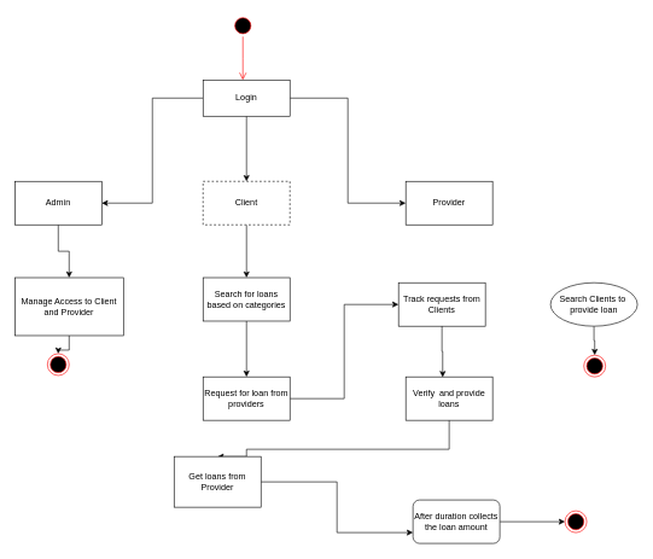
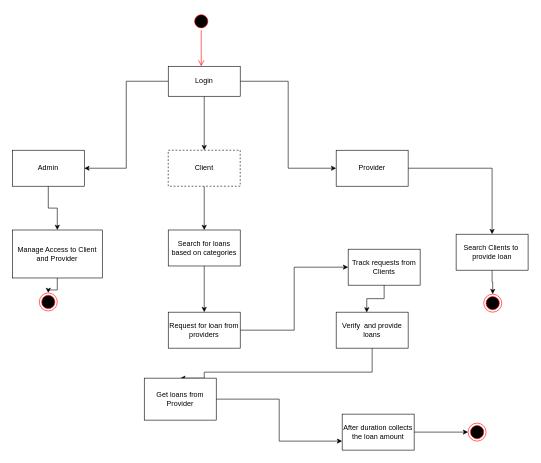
  <mxCell id="0" />
  <mxCell id="1" parent="0" />
  <mxCell id="2" style="edgeStyle=orthogonalEdgeStyle;rounded=0;orthogonalLoop=1;jettySize=auto;html=1;entryX=0.5;entryY=0;entryDx=0;entryDy=0;" parent="1" source="5" target="9" edge="1"><mxGeometry relative="1" as="geometry" /></mxCell>
  <mxCell id="3" style="edgeStyle=orthogonalEdgeStyle;rounded=0;orthogonalLoop=1;jettySize=auto;html=1;entryX=0;entryY=0.5;entryDx=0;entryDy=0;" parent="1" source="5" target="11" edge="1"><mxGeometry relative="1" as="geometry" /></mxCell>
  <mxCell id="4" style="edgeStyle=orthogonalEdgeStyle;rounded=0;orthogonalLoop=1;jettySize=auto;html=1;entryX=1;entryY=0.5;entryDx=0;entryDy=0;" parent="1" source="5" target="7" edge="1"><mxGeometry relative="1" as="geometry" /></mxCell>
  <mxCell id="5" value="Login" style="rounded=0;whiteSpace=wrap;html=1;" parent="1" vertex="1"><mxGeometry x="280" y="110" width="120" height="50" as="geometry" /></mxCell>
  <mxCell id="6" style="edgeStyle=orthogonalEdgeStyle;rounded=0;orthogonalLoop=1;jettySize=auto;html=1;entryX=0.5;entryY=0;entryDx=0;entryDy=0;" parent="1" source="7" target="13" edge="1"><mxGeometry relative="1" as="geometry" /></mxCell>
  <mxCell id="7" value="Admin" style="rounded=0;whiteSpace=wrap;html=1;" parent="1" vertex="1"><mxGeometry x="20" y="250" width="120" height="60" as="geometry" /></mxCell>
  <mxCell id="8" style="edgeStyle=orthogonalEdgeStyle;rounded=0;orthogonalLoop=1;jettySize=auto;html=1;" parent="1" source="9" target="17" edge="1"><mxGeometry relative="1" as="geometry" /></mxCell>
  <mxCell id="9" value="Client" style="rounded=0;whiteSpace=wrap;html=1;dashed=1;" parent="1" vertex="1"><mxGeometry x="280" y="250" width="120" height="60" as="geometry" /></mxCell>
+ <mxCell id="10" style="edgeStyle=orthogonalEdgeStyle;rounded=0;orthogonalLoop=1;jettySize=auto;html=1;entryX=0.5;entryY=0;entryDx=0;entryDy=0;" parent="1" source="11" target="27" edge="1"><mxGeometry relative="1" as="geometry" /></mxCell>
  <mxCell id="11" value="Provider" style="rounded=0;whiteSpace=wrap;html=1;" parent="1" vertex="1"><mxGeometry x="560" y="250" width="120" height="60" as="geometry" /></mxCell>
  <mxCell id="12" value="" style="edgeStyle=orthogonalEdgeStyle;rounded=0;orthogonalLoop=1;jettySize=auto;html=1;" edge="1" parent="1" source="13" target="30"><mxGeometry relative="1" as="geometry" /></mxCell>
  <mxCell id="13" value="Manage Access to Client and Provider" style="rounded=0;whiteSpace=wrap;html=1;" parent="1" vertex="1"><mxGeometry x="20" y="383" width="150" height="80" as="geometry" /></mxCell>
  <mxCell id="14" style="edgeStyle=orthogonalEdgeStyle;rounded=0;orthogonalLoop=1;jettySize=auto;html=1;entryX=0;entryY=0.5;entryDx=0;entryDy=0;" parent="1" source="15" target="18" edge="1"><mxGeometry relative="1" as="geometry" /></mxCell>
  <mxCell id="15" value="Request for loan from providers" style="rounded=0;whiteSpace=wrap;html=1;" parent="1" vertex="1"><mxGeometry x="280" y="520" width="120" height="60" as="geometry" /></mxCell>
  <mxCell id="16" style="edgeStyle=orthogonalEdgeStyle;rounded=0;orthogonalLoop=1;jettySize=auto;html=1;entryX=0.5;entryY=0;entryDx=0;entryDy=0;" parent="1" source="17" target="15" edge="1"><mxGeometry relative="1" as="geometry" /></mxCell>
  <mxCell id="17" value="Search for loans based on categories" style="rounded=0;whiteSpace=wrap;html=1;" parent="1" vertex="1"><mxGeometry x="280" y="383" width="120" height="60" as="geometry" /></mxCell>
- <mxCell id="18" value="Track requests from Clients" style="rounded=0;whiteSpace=wrap;html=1;" parent="1" vertex="1"><mxGeometry x="550" y="390" width="120" height="60" as="geometry" /></mxCell>
+ <mxCell id="18" value="Track requests from Clients" style="rounded=0;whiteSpace=wrap;html=1;" parent="1" vertex="1"><mxGeometry x="580" y="415" width="120" height="60" as="geometry" /></mxCell>
  <mxCell id="19" style="edgeStyle=orthogonalEdgeStyle;rounded=0;orthogonalLoop=1;jettySize=auto;html=1;entryX=0.5;entryY=0;entryDx=0;entryDy=0;" parent="1" source="20" target="24" edge="1"><mxGeometry relative="1" as="geometry"><Array as="points"><mxPoint x="620" y="620" /><mxPoint x="340" y="620" /></Array></mxGeometry></mxCell>
  <mxCell id="20" value="Verify&amp;nbsp; and provide loans" style="rounded=0;whiteSpace=wrap;html=1;" parent="1" vertex="1"><mxGeometry x="560" y="520" width="120" height="60" as="geometry" /></mxCell>
  <mxCell id="21" value="" style="edgeStyle=orthogonalEdgeStyle;rounded=0;orthogonalLoop=1;jettySize=auto;html=1;" edge="1" parent="1" source="22" target="31"><mxGeometry relative="1" as="geometry" /></mxCell>
- <mxCell id="22" value="After duration collects the loan amount" style="whiteSpace=wrap;html=1;rounded=1;" parent="1" vertex="1"><mxGeometry x="570" y="690" width="120" height="60" as="geometry" /></mxCell>
+ <mxCell id="22" value="After duration collects the loan amount" style="rounded=0;whiteSpace=wrap;html=1;" parent="1" vertex="1"><mxGeometry x="570" y="690" width="120" height="60" as="geometry" /></mxCell>
  <mxCell id="23" style="edgeStyle=orthogonalEdgeStyle;rounded=0;orthogonalLoop=1;jettySize=auto;html=1;entryX=0;entryY=0.75;entryDx=0;entryDy=0;" parent="1" source="24" target="22" edge="1"><mxGeometry relative="1" as="geometry" /></mxCell>
  <mxCell id="24" value="Get loans from Provider" style="rounded=0;whiteSpace=wrap;html=1;" parent="1" vertex="1"><mxGeometry x="240" y="630" width="120" height="70" as="geometry" /></mxCell>
  <mxCell id="25" style="edgeStyle=orthogonalEdgeStyle;rounded=0;orthogonalLoop=1;jettySize=auto;html=1;entryX=0.425;entryY=0.008;entryDx=0;entryDy=0;entryPerimeter=0;" parent="1" source="18" target="20" edge="1"><mxGeometry relative="1" as="geometry" /></mxCell>
  <mxCell id="26" value="" style="edgeStyle=orthogonalEdgeStyle;rounded=0;orthogonalLoop=1;jettySize=auto;html=1;" edge="1" parent="1" source="27" target="32"><mxGeometry relative="1" as="geometry" /></mxCell>
- <mxCell id="27" value="Search Clients to&amp;nbsp; provide loan" style="ellipse;whiteSpace=wrap;html=1;" parent="1" vertex="1"><mxGeometry x="760" y="390" width="120" height="60" as="geometry" /></mxCell>
+ <mxCell id="27" value="Search Clients to&amp;nbsp; provide loan" style="rounded=0;whiteSpace=wrap;html=1;" parent="1" vertex="1"><mxGeometry x="760" y="390" width="120" height="60" as="geometry" /></mxCell>
  <mxCell id="28" value="" style="ellipse;html=1;shape=startState;fillColor=#000000;strokeColor=#ff0000;" vertex="1" parent="1"><mxGeometry x="320" y="20" width="30" height="30" as="geometry" /></mxCell>
  <mxCell id="29" value="" style="edgeStyle=orthogonalEdgeStyle;html=1;verticalAlign=bottom;endArrow=open;endSize=8;strokeColor=#ff0000;rounded=0;" edge="1" source="28" parent="1"><mxGeometry relative="1" as="geometry"><mxPoint x="335" y="110" as="targetPoint" /></mxGeometry></mxCell>
  <mxCell id="30" value="" style="ellipse;html=1;shape=endState;fillColor=#000000;strokeColor=#ff0000;" vertex="1" parent="1"><mxGeometry x="65" y="488" width="30" height="30" as="geometry" /></mxCell>
  <mxCell id="31" value="" style="ellipse;html=1;shape=endState;fillColor=#000000;strokeColor=#ff0000;" vertex="1" parent="1"><mxGeometry x="780" y="705" width="30" height="30" as="geometry" /></mxCell>
  <mxCell id="32" value="" style="ellipse;html=1;shape=endState;fillColor=#000000;strokeColor=#ff0000;" vertex="1" parent="1"><mxGeometry x="806" y="490" width="30" height="30" as="geometry" /></mxCell>
